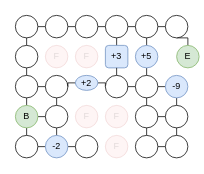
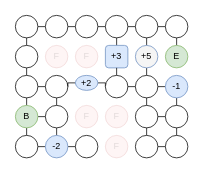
  <mxCell id="0" />
  <mxCell id="1" parent="0" />
  <mxCell id="2" style="edgeStyle=orthogonalEdgeStyle;rounded=0;orthogonalLoop=1;jettySize=auto;html=1;exitX=1;exitY=0.5;exitDx=0;exitDy=0;entryX=0;entryY=0.5;entryDx=0;entryDy=0;endArrow=none;endFill=0;" parent="1" source="3" target="5" edge="1"><mxGeometry relative="1" as="geometry" /></mxCell>
  <mxCell id="3" value="" style="ellipse;whiteSpace=wrap;html=1;aspect=fixed;labelBackgroundColor=none;rounded=0;" parent="1" vertex="1"><mxGeometry x="20" y="20" width="30" height="30" as="geometry" /></mxCell>
  <mxCell id="4" style="edgeStyle=orthogonalEdgeStyle;rounded=0;orthogonalLoop=1;jettySize=auto;html=1;exitX=1;exitY=0.5;exitDx=0;exitDy=0;entryX=0;entryY=0.5;entryDx=0;entryDy=0;endArrow=none;endFill=0;" parent="1" source="5" target="7" edge="1"><mxGeometry relative="1" as="geometry" /></mxCell>
  <mxCell id="5" value="" style="ellipse;whiteSpace=wrap;html=1;aspect=fixed;labelBackgroundColor=none;rounded=0;" parent="1" vertex="1"><mxGeometry x="60" y="20" width="30" height="30" as="geometry" /></mxCell>
  <mxCell id="6" style="edgeStyle=orthogonalEdgeStyle;rounded=0;orthogonalLoop=1;jettySize=auto;html=1;exitX=1;exitY=0.5;exitDx=0;exitDy=0;entryX=0;entryY=0.5;entryDx=0;entryDy=0;endArrow=none;endFill=0;" parent="1" source="7" target="21" edge="1"><mxGeometry relative="1" as="geometry" /></mxCell>
  <mxCell id="7" value="" style="ellipse;whiteSpace=wrap;html=1;aspect=fixed;labelBackgroundColor=none;rounded=0;" parent="1" vertex="1"><mxGeometry x="100" y="20" width="30" height="30" as="geometry" /></mxCell>
  <mxCell id="8" style="edgeStyle=orthogonalEdgeStyle;rounded=0;orthogonalLoop=1;jettySize=auto;html=1;exitX=0.5;exitY=0;exitDx=0;exitDy=0;entryX=0.5;entryY=1;entryDx=0;entryDy=0;endArrow=none;endFill=0;" parent="1" source="10" target="3" edge="1"><mxGeometry relative="1" as="geometry" /></mxCell>
  <mxCell id="9" style="edgeStyle=orthogonalEdgeStyle;rounded=0;orthogonalLoop=1;jettySize=auto;html=1;exitX=0.5;exitY=1;exitDx=0;exitDy=0;entryX=0.5;entryY=0;entryDx=0;entryDy=0;endArrow=none;endFill=0;" parent="1" source="10" target="12" edge="1"><mxGeometry relative="1" as="geometry" /></mxCell>
  <mxCell id="10" value="" style="ellipse;whiteSpace=wrap;html=1;aspect=fixed;labelBackgroundColor=none;rounded=0;" parent="1" vertex="1"><mxGeometry x="20" y="60" width="30" height="30" as="geometry" /></mxCell>
  <mxCell id="11" style="edgeStyle=orthogonalEdgeStyle;rounded=0;orthogonalLoop=1;jettySize=auto;html=1;exitX=1;exitY=0.5;exitDx=0;exitDy=0;entryX=0;entryY=0.5;entryDx=0;entryDy=0;endArrow=none;endFill=0;" parent="1" source="12" target="16" edge="1"><mxGeometry relative="1" as="geometry" /></mxCell>
  <mxCell id="12" value="" style="ellipse;whiteSpace=wrap;html=1;aspect=fixed;labelBackgroundColor=none;rounded=0;" parent="1" vertex="1"><mxGeometry x="20" y="100" width="30" height="30" as="geometry" /></mxCell>
  <mxCell id="13" value="F" style="ellipse;whiteSpace=wrap;html=1;aspect=fixed;labelBackgroundColor=none;rounded=0;fillColor=#f8cecc;strokeColor=#b85450;opacity=20;fillOpacity=100;noLabel=0;editable=1;movable=1;resizable=1;rotatable=1;deletable=1;locked=0;connectable=1;treeFolding=0;textOpacity=10;" parent="1" vertex="1"><mxGeometry x="60" y="60" width="30" height="30" as="geometry" /></mxCell>
  <mxCell id="14" value="F" style="ellipse;whiteSpace=wrap;html=1;aspect=fixed;labelBackgroundColor=none;rounded=0;fillColor=#f8cecc;strokeColor=#b85450;opacity=20;fillOpacity=100;noLabel=0;editable=1;movable=1;resizable=1;rotatable=1;deletable=1;locked=0;connectable=1;treeFolding=0;textOpacity=10;" parent="1" vertex="1"><mxGeometry x="100" y="60" width="30" height="30" as="geometry" /></mxCell>
  <mxCell id="15" style="edgeStyle=orthogonalEdgeStyle;rounded=0;orthogonalLoop=1;jettySize=auto;html=1;exitX=0.5;exitY=1;exitDx=0;exitDy=0;entryX=0.5;entryY=0;entryDx=0;entryDy=0;endArrow=none;endFill=0;" parent="1" source="16" target="46" edge="1"><mxGeometry relative="1" as="geometry" /></mxCell>
  <mxCell id="16" value="" style="ellipse;whiteSpace=wrap;html=1;aspect=fixed;labelBackgroundColor=none;rounded=0;" parent="1" vertex="1"><mxGeometry x="60" y="100" width="30" height="30" as="geometry" /></mxCell>
  <mxCell id="17" style="edgeStyle=orthogonalEdgeStyle;rounded=0;orthogonalLoop=1;jettySize=auto;html=1;exitX=0;exitY=0.5;exitDx=0;exitDy=0;entryX=1;entryY=0.5;entryDx=0;entryDy=0;endArrow=none;endFill=0;" parent="1" source="19" target="16" edge="1"><mxGeometry relative="1" as="geometry" /></mxCell>
  <mxCell id="18" style="edgeStyle=orthogonalEdgeStyle;rounded=0;orthogonalLoop=1;jettySize=auto;html=1;exitX=1;exitY=0.5;exitDx=0;exitDy=0;entryX=0;entryY=0.5;entryDx=0;entryDy=0;endArrow=none;endFill=0;" parent="1" source="19" target="32" edge="1"><mxGeometry relative="1" as="geometry" /></mxCell>
  <mxCell id="19" value="+2" style="ellipse;whiteSpace=wrap;html=1;aspect=fixed;labelBackgroundColor=none;rounded=0;fillColor=#dae8fc;strokeColor=#6c8ebf;" parent="1" vertex="1"><mxGeometry x="100" y="100" width="30" height="20" as="geometry" /></mxCell>
  <mxCell id="20" style="edgeStyle=orthogonalEdgeStyle;rounded=0;orthogonalLoop=1;jettySize=auto;html=1;exitX=1;exitY=0.5;exitDx=0;exitDy=0;entryX=0;entryY=0.5;entryDx=0;entryDy=0;endArrow=none;endFill=0;" parent="1" source="21" target="23" edge="1"><mxGeometry relative="1" as="geometry" /></mxCell>
  <mxCell id="21" value="" style="ellipse;whiteSpace=wrap;html=1;aspect=fixed;labelBackgroundColor=none;rounded=0;" parent="1" vertex="1"><mxGeometry x="140" y="20" width="30" height="30" as="geometry" /></mxCell>
  <mxCell id="22" style="edgeStyle=orthogonalEdgeStyle;rounded=0;orthogonalLoop=1;jettySize=auto;html=1;exitX=1;exitY=0.5;exitDx=0;exitDy=0;entryX=0;entryY=0.5;entryDx=0;entryDy=0;endArrow=none;endFill=0;" parent="1" source="23" target="25" edge="1"><mxGeometry relative="1" as="geometry" /></mxCell>
  <mxCell id="23" value="" style="ellipse;whiteSpace=wrap;html=1;aspect=fixed;labelBackgroundColor=none;rounded=0;" parent="1" vertex="1"><mxGeometry x="180" y="20" width="30" height="30" as="geometry" /></mxCell>
  <mxCell id="24" style="edgeStyle=orthogonalEdgeStyle;rounded=0;orthogonalLoop=1;jettySize=auto;html=1;exitX=0.5;exitY=1;exitDx=0;exitDy=0;entryX=0.5;entryY=0;entryDx=0;entryDy=0;endArrow=none;endFill=0;" parent="1" source="25" target="36" edge="1"><mxGeometry relative="1" as="geometry" /></mxCell>
  <mxCell id="25" value="" style="ellipse;whiteSpace=wrap;html=1;aspect=fixed;labelBackgroundColor=none;rounded=0;" parent="1" vertex="1"><mxGeometry x="220" y="20" width="30" height="30" as="geometry" /></mxCell>
  <mxCell id="26" style="edgeStyle=orthogonalEdgeStyle;rounded=0;orthogonalLoop=1;jettySize=auto;html=1;exitX=0.5;exitY=0;exitDx=0;exitDy=0;entryX=0.5;entryY=1;entryDx=0;entryDy=0;endArrow=none;endFill=0;" parent="1" source="27" target="21" edge="1"><mxGeometry relative="1" as="geometry" /></mxCell>
  <mxCell id="27" value="+3" style="whiteSpace=wrap;html=1;aspect=fixed;labelBackgroundColor=none;fillColor=#dae8fc;strokeColor=#6c8ebf;rounded=1;" parent="1" vertex="1"><mxGeometry x="140" y="60" width="30" height="30" as="geometry" /></mxCell>
  <mxCell id="28" style="edgeStyle=orthogonalEdgeStyle;rounded=0;orthogonalLoop=1;jettySize=auto;html=1;exitX=0.5;exitY=0;exitDx=0;exitDy=0;entryX=0.5;entryY=1;entryDx=0;entryDy=0;endArrow=none;endFill=0;" parent="1" source="30" target="23" edge="1"><mxGeometry relative="1" as="geometry" /></mxCell>
  <mxCell id="29" style="edgeStyle=orthogonalEdgeStyle;rounded=0;orthogonalLoop=1;jettySize=auto;html=1;exitX=0.5;exitY=1;exitDx=0;exitDy=0;entryX=0.5;entryY=0;entryDx=0;entryDy=0;endArrow=none;endFill=0;" parent="1" source="30" target="35" edge="1"><mxGeometry relative="1" as="geometry" /></mxCell>
- <mxCell id="30" value="+5" style="ellipse;whiteSpace=wrap;html=1;aspect=fixed;labelBackgroundColor=none;rounded=0;fillColor=#dae8fc;strokeColor=#6c8ebf;" parent="1" vertex="1"><mxGeometry x="180" y="60" width="30" height="30" as="geometry" /></mxCell>
+ <mxCell id="30" value="+5" style="ellipse;whiteSpace=wrap;html=1;aspect=fixed;labelBackgroundColor=none;rounded=0;fillColor=#f5f5f5;strokeColor=#6c8ebf;" parent="1" vertex="1"><mxGeometry x="180" y="60" width="30" height="30" as="geometry" /></mxCell>
  <mxCell id="31" style="edgeStyle=orthogonalEdgeStyle;rounded=0;orthogonalLoop=1;jettySize=auto;html=1;exitX=0.5;exitY=0;exitDx=0;exitDy=0;entryX=0.5;entryY=1;entryDx=0;entryDy=0;endArrow=none;endFill=0;" parent="1" source="32" target="27" edge="1"><mxGeometry relative="1" as="geometry" /></mxCell>
  <mxCell id="32" value="" style="ellipse;whiteSpace=wrap;html=1;aspect=fixed;labelBackgroundColor=none;rounded=0;" parent="1" vertex="1"><mxGeometry x="140" y="100" width="30" height="30" as="geometry" /></mxCell>
  <mxCell id="33" style="edgeStyle=orthogonalEdgeStyle;rounded=0;orthogonalLoop=1;jettySize=auto;html=1;exitX=0;exitY=0.5;exitDx=0;exitDy=0;entryX=1;entryY=0.5;entryDx=0;entryDy=0;endArrow=none;endFill=0;" parent="1" source="35" target="32" edge="1"><mxGeometry relative="1" as="geometry" /></mxCell>
  <mxCell id="34" style="edgeStyle=orthogonalEdgeStyle;rounded=0;orthogonalLoop=1;jettySize=auto;html=1;exitX=1;exitY=0.5;exitDx=0;exitDy=0;entryX=0;entryY=0.5;entryDx=0;entryDy=0;endArrow=none;endFill=0;" parent="1" source="35" target="38" edge="1"><mxGeometry relative="1" as="geometry" /></mxCell>
  <mxCell id="35" value="" style="ellipse;whiteSpace=wrap;html=1;aspect=fixed;labelBackgroundColor=none;rounded=0;" parent="1" vertex="1"><mxGeometry x="180" y="100" width="30" height="30" as="geometry" /></mxCell>
- <mxCell id="36" value="E" style="ellipse;whiteSpace=wrap;html=1;aspect=fixed;labelBackgroundColor=none;rounded=0;fillColor=#d5e8d4;strokeColor=#82b366;" parent="1" vertex="1"><mxGeometry x="235" y="60" width="30" height="30" as="geometry" /></mxCell>
+ <mxCell id="36" value="E" style="ellipse;whiteSpace=wrap;html=1;aspect=fixed;labelBackgroundColor=none;rounded=0;fillColor=#d5e8d4;strokeColor=#82b366;" parent="1" vertex="1"><mxGeometry x="220" y="60" width="30" height="30" as="geometry" /></mxCell>
  <mxCell id="37" style="edgeStyle=orthogonalEdgeStyle;rounded=0;orthogonalLoop=1;jettySize=auto;html=1;exitX=0.5;exitY=1;exitDx=0;exitDy=0;entryX=0.5;entryY=0;entryDx=0;entryDy=0;endArrow=none;endFill=0;" parent="1" source="38" target="59" edge="1"><mxGeometry relative="1" as="geometry" /></mxCell>
- <mxCell id="38" value="-9" style="ellipse;whiteSpace=wrap;html=1;aspect=fixed;labelBackgroundColor=none;rounded=0;fillColor=#dae8fc;strokeColor=#6c8ebf;" parent="1" vertex="1"><mxGeometry x="220" y="100" width="30" height="30" as="geometry" /></mxCell>
+ <mxCell id="38" value="-1" style="ellipse;whiteSpace=wrap;html=1;aspect=fixed;labelBackgroundColor=none;rounded=0;fillColor=#dae8fc;strokeColor=#6c8ebf;" parent="1" vertex="1"><mxGeometry x="220" y="100" width="30" height="30" as="geometry" /></mxCell>
  <mxCell id="39" style="edgeStyle=orthogonalEdgeStyle;rounded=0;orthogonalLoop=1;jettySize=auto;html=1;exitX=1;exitY=0.5;exitDx=0;exitDy=0;entryX=0;entryY=0.5;entryDx=0;entryDy=0;endArrow=none;endFill=0;" parent="1" source="42" target="46" edge="1"><mxGeometry relative="1" as="geometry" /></mxCell>
  <mxCell id="40" style="edgeStyle=orthogonalEdgeStyle;rounded=0;orthogonalLoop=1;jettySize=auto;html=1;exitX=0.5;exitY=0;exitDx=0;exitDy=0;entryX=0.5;entryY=1;entryDx=0;entryDy=0;endArrow=none;endFill=0;" parent="1" source="42" target="12" edge="1"><mxGeometry relative="1" as="geometry" /></mxCell>
  <mxCell id="41" style="edgeStyle=orthogonalEdgeStyle;rounded=0;orthogonalLoop=1;jettySize=auto;html=1;exitX=0.5;exitY=1;exitDx=0;exitDy=0;entryX=0.5;entryY=0;entryDx=0;entryDy=0;endArrow=none;endFill=0;" parent="1" source="42" target="44" edge="1"><mxGeometry relative="1" as="geometry" /></mxCell>
  <mxCell id="42" value="B" style="ellipse;whiteSpace=wrap;html=1;aspect=fixed;labelBackgroundColor=none;rounded=0;fillColor=#d5e8d4;strokeColor=#82b366;" parent="1" vertex="1"><mxGeometry x="20" y="140" width="30" height="30" as="geometry" /></mxCell>
  <mxCell id="43" style="edgeStyle=orthogonalEdgeStyle;rounded=0;orthogonalLoop=1;jettySize=auto;html=1;exitX=1;exitY=0.5;exitDx=0;exitDy=0;entryX=0;entryY=0.5;entryDx=0;entryDy=0;endArrow=none;endFill=0;" parent="1" source="44" target="48" edge="1"><mxGeometry relative="1" as="geometry" /></mxCell>
  <mxCell id="44" value="" style="ellipse;whiteSpace=wrap;html=1;aspect=fixed;labelBackgroundColor=none;rounded=0;" parent="1" vertex="1"><mxGeometry x="20" y="180" width="30" height="30" as="geometry" /></mxCell>
  <mxCell id="45" style="edgeStyle=orthogonalEdgeStyle;rounded=0;orthogonalLoop=1;jettySize=auto;html=1;exitX=0.5;exitY=1;exitDx=0;exitDy=0;entryX=0.5;entryY=0;entryDx=0;entryDy=0;endArrow=none;endFill=0;" parent="1" source="46" target="48" edge="1"><mxGeometry relative="1" as="geometry" /></mxCell>
  <mxCell id="46" value="" style="ellipse;whiteSpace=wrap;html=1;aspect=fixed;labelBackgroundColor=none;rounded=0;" parent="1" vertex="1"><mxGeometry x="60" y="140" width="30" height="30" as="geometry" /></mxCell>
  <mxCell id="47" style="edgeStyle=orthogonalEdgeStyle;rounded=0;orthogonalLoop=1;jettySize=auto;html=1;exitX=1;exitY=0.5;exitDx=0;exitDy=0;entryX=0;entryY=0.5;entryDx=0;entryDy=0;endArrow=none;endFill=0;" parent="1" source="48" target="50" edge="1"><mxGeometry relative="1" as="geometry" /></mxCell>
  <mxCell id="48" value="-2" style="ellipse;whiteSpace=wrap;html=1;aspect=fixed;labelBackgroundColor=none;rounded=0;fillColor=#dae8fc;strokeColor=#6c8ebf;" parent="1" vertex="1"><mxGeometry x="60" y="180" width="30" height="30" as="geometry" /></mxCell>
  <mxCell id="49" value="F" style="ellipse;whiteSpace=wrap;html=1;aspect=fixed;labelBackgroundColor=none;rounded=0;fillColor=#f8cecc;strokeColor=#b85450;opacity=20;fillOpacity=100;noLabel=0;editable=1;movable=1;resizable=1;rotatable=1;deletable=1;locked=0;connectable=1;treeFolding=0;textOpacity=10;" parent="1" vertex="1"><mxGeometry x="100" y="140" width="30" height="30" as="geometry" /></mxCell>
  <mxCell id="50" value="" style="ellipse;whiteSpace=wrap;html=1;aspect=fixed;labelBackgroundColor=none;rounded=0;" parent="1" vertex="1"><mxGeometry x="100" y="180" width="30" height="30" as="geometry" /></mxCell>
  <mxCell id="51" value="F" style="ellipse;whiteSpace=wrap;html=1;aspect=fixed;labelBackgroundColor=none;rounded=0;fillColor=#f8cecc;strokeColor=#b85450;opacity=20;fillOpacity=100;noLabel=0;editable=1;movable=1;resizable=1;rotatable=1;deletable=1;locked=0;connectable=1;treeFolding=0;textOpacity=10;" parent="1" vertex="1"><mxGeometry x="140" y="140" width="30" height="30" as="geometry" /></mxCell>
  <mxCell id="52" style="edgeStyle=orthogonalEdgeStyle;rounded=0;orthogonalLoop=1;jettySize=auto;html=1;exitX=0.5;exitY=0;exitDx=0;exitDy=0;entryX=0.5;entryY=1;entryDx=0;entryDy=0;endArrow=none;endFill=0;" parent="1" source="53" target="35" edge="1"><mxGeometry relative="1" as="geometry" /></mxCell>
  <mxCell id="53" value="" style="ellipse;whiteSpace=wrap;html=1;aspect=fixed;labelBackgroundColor=none;rounded=0;" parent="1" vertex="1"><mxGeometry x="180" y="140" width="30" height="30" as="geometry" /></mxCell>
  <mxCell id="54" value="F" style="ellipse;whiteSpace=wrap;html=1;aspect=fixed;labelBackgroundColor=none;rounded=0;fillColor=#f8cecc;strokeColor=#b85450;opacity=20;fillOpacity=100;noLabel=0;editable=1;movable=1;resizable=1;rotatable=1;deletable=1;locked=0;connectable=1;treeFolding=0;textOpacity=10;" parent="1" vertex="1"><mxGeometry x="140" y="180" width="30" height="30" as="geometry" /></mxCell>
  <mxCell id="55" style="edgeStyle=orthogonalEdgeStyle;rounded=0;orthogonalLoop=1;jettySize=auto;html=1;exitX=0.5;exitY=0;exitDx=0;exitDy=0;entryX=0.5;entryY=1;entryDx=0;entryDy=0;endArrow=none;endFill=0;" parent="1" source="57" target="53" edge="1"><mxGeometry relative="1" as="geometry" /></mxCell>
  <mxCell id="56" style="edgeStyle=orthogonalEdgeStyle;rounded=0;orthogonalLoop=1;jettySize=auto;html=1;exitX=1;exitY=0.5;exitDx=0;exitDy=0;entryX=0;entryY=0.5;entryDx=0;entryDy=0;endArrow=none;endFill=0;" parent="1" source="57" target="61" edge="1"><mxGeometry relative="1" as="geometry" /></mxCell>
  <mxCell id="57" value="" style="ellipse;whiteSpace=wrap;html=1;aspect=fixed;labelBackgroundColor=none;rounded=0;" parent="1" vertex="1"><mxGeometry x="180" y="180" width="30" height="30" as="geometry" /></mxCell>
  <mxCell id="58" style="edgeStyle=orthogonalEdgeStyle;rounded=0;orthogonalLoop=1;jettySize=auto;html=1;exitX=0;exitY=0.5;exitDx=0;exitDy=0;entryX=1;entryY=0.5;entryDx=0;entryDy=0;endArrow=none;endFill=0;" parent="1" source="59" target="53" edge="1"><mxGeometry relative="1" as="geometry" /></mxCell>
  <mxCell id="59" value="" style="ellipse;whiteSpace=wrap;html=1;aspect=fixed;labelBackgroundColor=none;rounded=0;" parent="1" vertex="1"><mxGeometry x="220" y="140" width="30" height="30" as="geometry" /></mxCell>
  <mxCell id="60" style="edgeStyle=orthogonalEdgeStyle;rounded=0;orthogonalLoop=1;jettySize=auto;html=1;exitX=0.5;exitY=0;exitDx=0;exitDy=0;entryX=0.5;entryY=1;entryDx=0;entryDy=0;endArrow=none;endFill=0;" parent="1" source="61" target="59" edge="1"><mxGeometry relative="1" as="geometry" /></mxCell>
  <mxCell id="61" value="" style="ellipse;whiteSpace=wrap;html=1;aspect=fixed;labelBackgroundColor=none;rounded=0;" parent="1" vertex="1"><mxGeometry x="220" y="180" width="30" height="30" as="geometry" /></mxCell>
